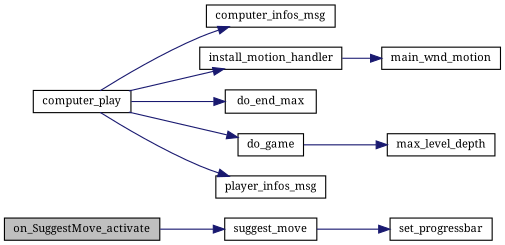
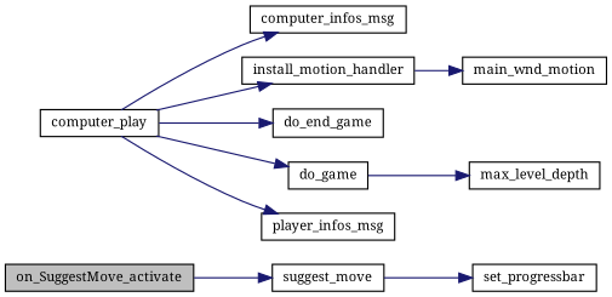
  digraph {
    fontname="Noto Serif"
    rankdir=LR
    node [color=black fillcolor=white fontname="Noto Serif" fontsize=10 shape=record style=filled]
    edge [color=midnightblue fontname="Noto Serif" fontsize=10 labelfontname=Helvetica labelfontsize=10 style=solid]
    n1 [fillcolor=grey75 fontcolor=black height=0.2 label=on_SuggestMove_activate width=0.4]
    n2 [height=0.2 label=suggest_move width=0.4]
    n3 [height=0.2 label=set_progressbar width=0.4]
    n4 [height=0.2 label=computer_play width=0.4]
    n5 [height=0.2 label=computer_infos_msg width=0.4]
    n6 [height=0.2 label=install_motion_handler width=0.4]
-   n7 [height=0.2 label=do_end_max width=0.4]
+   n7 [height=0.2 label=do_end_game width=0.4]
    n8 [height=0.2 label=do_game width=0.4]
    n9 [height=0.2 label=player_infos_msg width=0.4]
    n10 [height=0.2 label=main_wnd_motion width=0.4]
    n11 [height=0.2 label=max_level_depth width=0.4]
    n1 -> n2
    n2 -> n3
    n4 -> n5
    n4 -> n6
    n4 -> n7
    n4 -> n8
    n4 -> n9
    n6 -> n10
    n8 -> n11
  }
